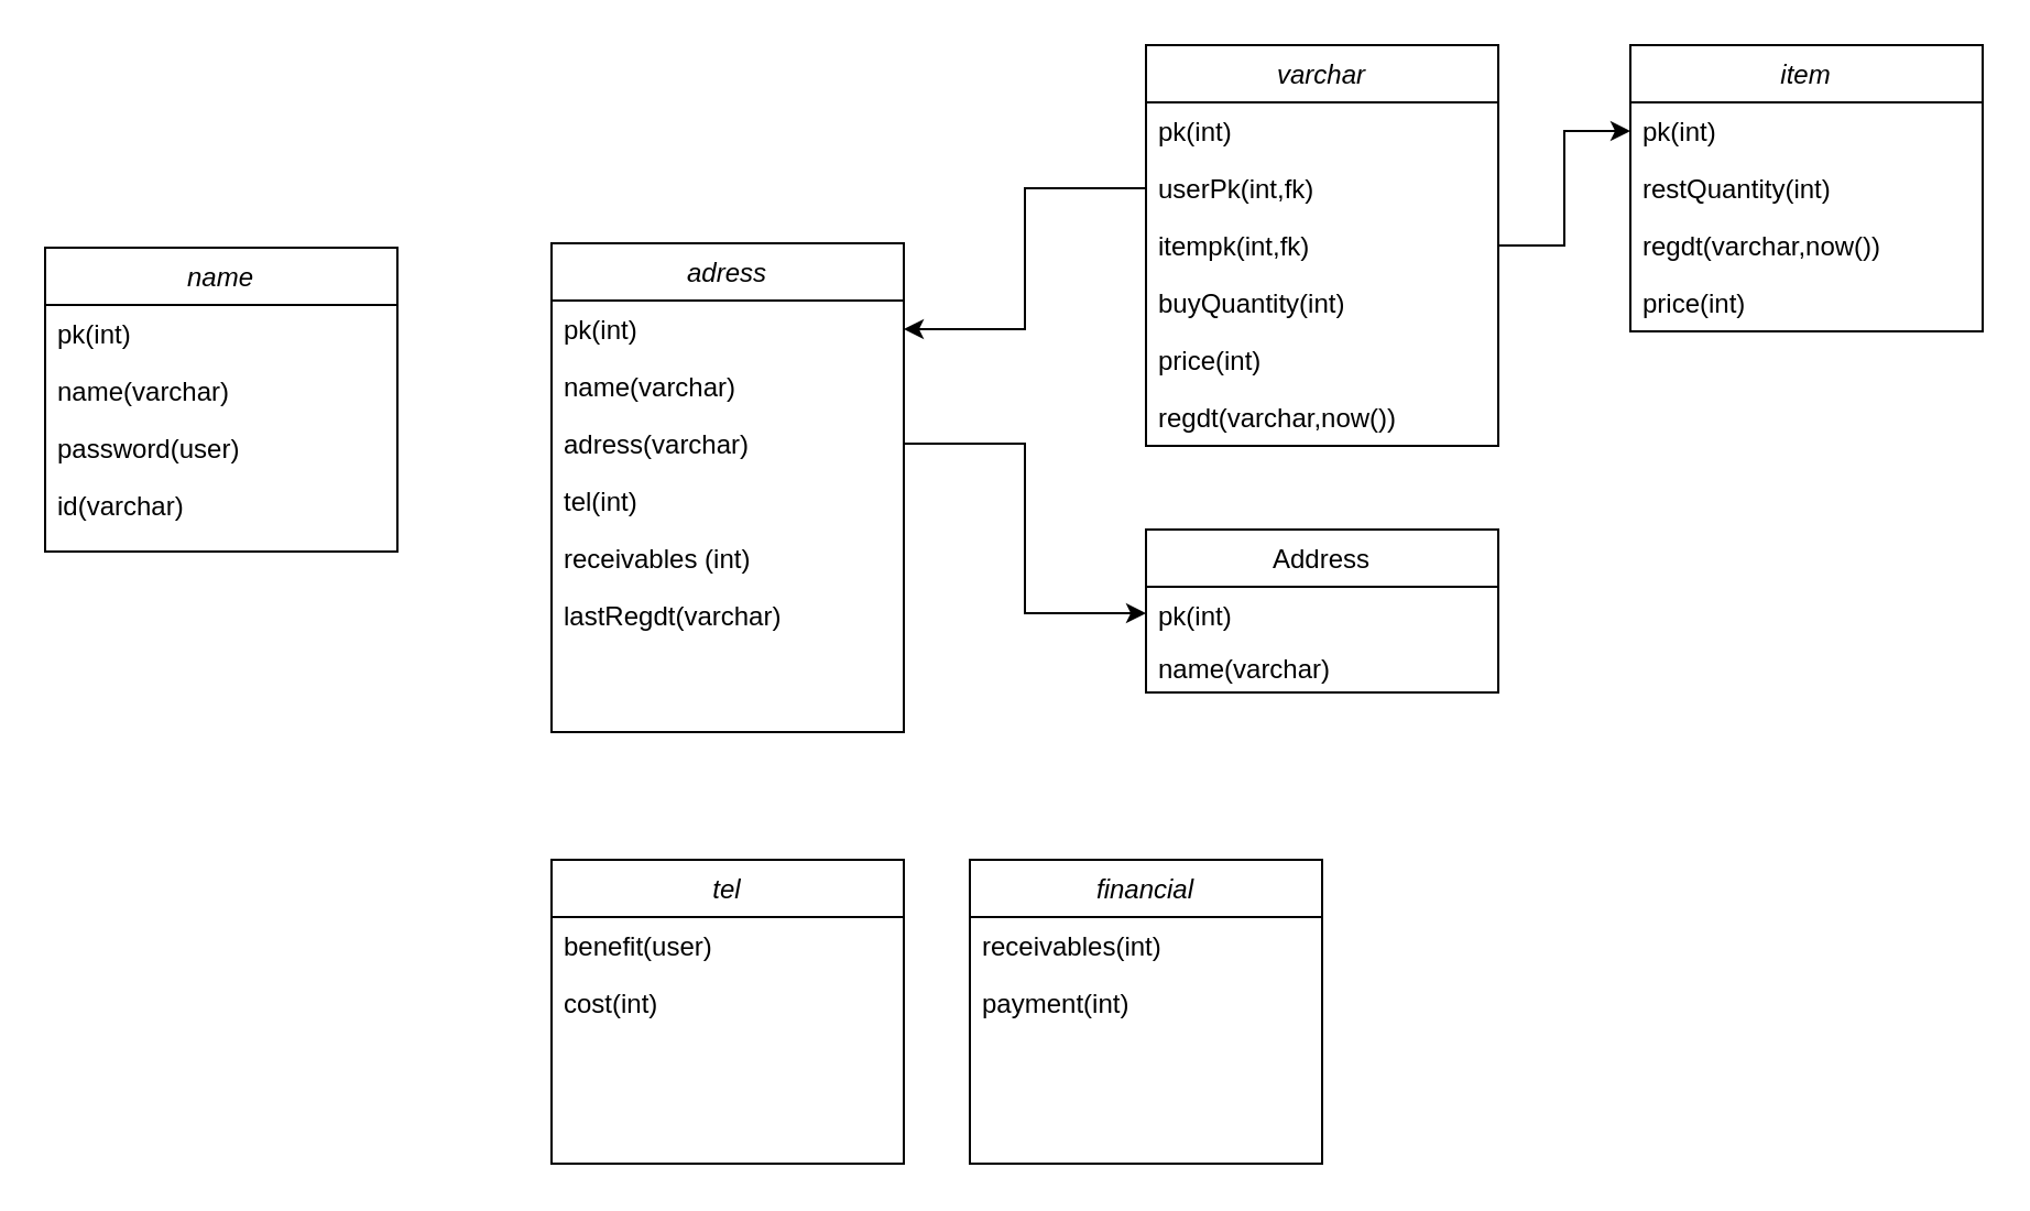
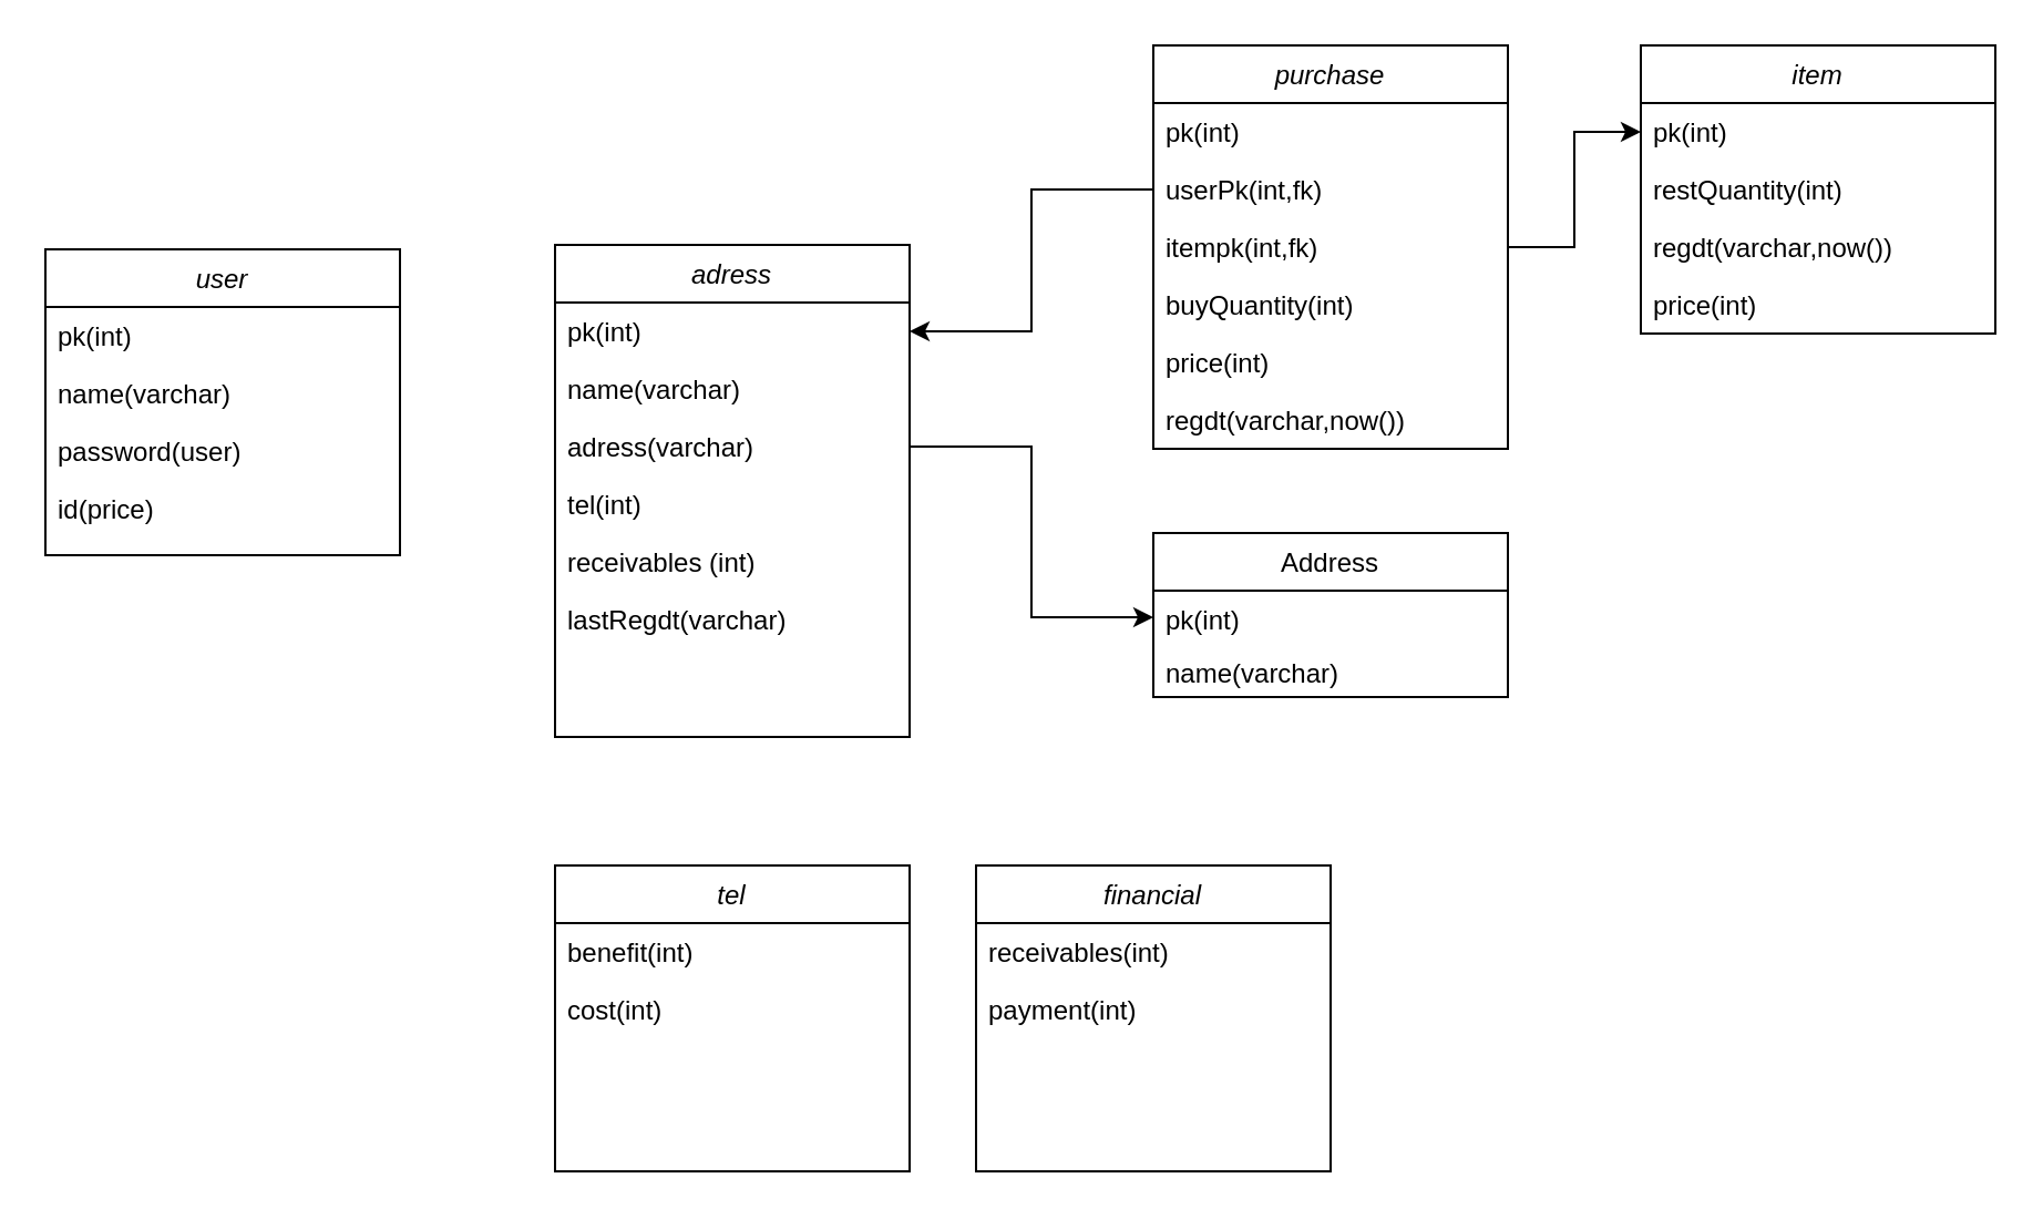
  <mxCell id="0" />
  <mxCell id="1" parent="0" />
  <mxCell id="2" value="adress" style="swimlane;fontStyle=2;align=center;verticalAlign=top;childLayout=stackLayout;horizontal=1;startSize=26;horizontalStack=0;resizeParent=1;resizeLast=0;collapsible=1;marginBottom=0;rounded=0;shadow=0;strokeWidth=1;" parent="1" vertex="1"><mxGeometry x="250" y="110" width="160" height="222" as="geometry"><mxRectangle x="220" y="120" width="160" height="26" as="alternateBounds" /></mxGeometry></mxCell>
  <mxCell id="3" value="pk(int)" style="text;align=left;verticalAlign=top;spacingLeft=4;spacingRight=4;overflow=hidden;rotatable=0;points=[[0,0.5],[1,0.5]];portConstraint=eastwest;" parent="2" vertex="1"><mxGeometry y="26" width="160" height="26" as="geometry" /></mxCell>
  <mxCell id="4" value="name(varchar)&#10;&#10;" style="text;align=left;verticalAlign=top;spacingLeft=4;spacingRight=4;overflow=hidden;rotatable=0;points=[[0,0.5],[1,0.5]];portConstraint=eastwest;rounded=0;shadow=0;html=0;" parent="2" vertex="1"><mxGeometry y="52" width="160" height="26" as="geometry" /></mxCell>
  <mxCell id="5" value="adress(varchar)" style="text;align=left;verticalAlign=top;spacingLeft=4;spacingRight=4;overflow=hidden;rotatable=0;points=[[0,0.5],[1,0.5]];portConstraint=eastwest;rounded=0;shadow=0;html=0;" vertex="1" parent="2"><mxGeometry y="78" width="160" height="26" as="geometry" /></mxCell>
  <mxCell id="6" value="tel(int)" style="text;align=left;verticalAlign=top;spacingLeft=4;spacingRight=4;overflow=hidden;rotatable=0;points=[[0,0.5],[1,0.5]];portConstraint=eastwest;rounded=0;shadow=0;html=0;" vertex="1" parent="2"><mxGeometry y="104" width="160" height="26" as="geometry" /></mxCell>
  <mxCell id="7" value="receivables (int)" style="text;align=left;verticalAlign=top;spacingLeft=4;spacingRight=4;overflow=hidden;rotatable=0;points=[[0,0.5],[1,0.5]];portConstraint=eastwest;rounded=0;shadow=0;html=0;" vertex="1" parent="2"><mxGeometry y="130" width="160" height="26" as="geometry" /></mxCell>
  <mxCell id="8" value="lastRegdt(varchar)" style="text;align=left;verticalAlign=top;spacingLeft=4;spacingRight=4;overflow=hidden;rotatable=0;points=[[0,0.5],[1,0.5]];portConstraint=eastwest;rounded=0;shadow=0;html=0;" vertex="1" parent="2"><mxGeometry y="156" width="160" height="26" as="geometry" /></mxCell>
  <mxCell id="9" value="Address" style="swimlane;fontStyle=0;align=center;verticalAlign=top;childLayout=stackLayout;horizontal=1;startSize=26;horizontalStack=0;resizeParent=1;resizeLast=0;collapsible=1;marginBottom=0;rounded=0;shadow=0;strokeWidth=1;" parent="1" vertex="1"><mxGeometry x="520" y="240" width="160" height="74" as="geometry"><mxRectangle x="550" y="140" width="160" height="26" as="alternateBounds" /></mxGeometry></mxCell>
  <mxCell id="10" value="pk(int)" style="text;align=left;verticalAlign=top;spacingLeft=4;spacingRight=4;overflow=hidden;rotatable=0;points=[[0,0.5],[1,0.5]];portConstraint=eastwest;rounded=0;shadow=0;html=0;" parent="9" vertex="1"><mxGeometry y="26" width="160" height="24" as="geometry" /></mxCell>
  <mxCell id="11" value="name(varchar)" style="text;align=left;verticalAlign=top;spacingLeft=4;spacingRight=4;overflow=hidden;rotatable=0;points=[[0,0.5],[1,0.5]];portConstraint=eastwest;rounded=0;shadow=0;html=0;" vertex="1" parent="9"><mxGeometry y="50" width="160" height="24" as="geometry" /></mxCell>
  <mxCell id="12" style="edgeStyle=orthogonalEdgeStyle;rounded=0;orthogonalLoop=1;jettySize=auto;html=1;entryX=0;entryY=0.5;entryDx=0;entryDy=0;" edge="1" parent="1" source="5" target="10"><mxGeometry relative="1" as="geometry" /></mxCell>
- <mxCell id="13" value="varchar" style="swimlane;fontStyle=2;align=center;verticalAlign=top;childLayout=stackLayout;horizontal=1;startSize=26;horizontalStack=0;resizeParent=1;resizeLast=0;collapsible=1;marginBottom=0;rounded=0;shadow=0;strokeWidth=1;" vertex="1" parent="1"><mxGeometry x="520" y="20" width="160" height="182" as="geometry"><mxRectangle x="220" y="120" width="160" height="26" as="alternateBounds" /></mxGeometry></mxCell>
+ <mxCell id="13" value="purchase" style="swimlane;fontStyle=2;align=center;verticalAlign=top;childLayout=stackLayout;horizontal=1;startSize=26;horizontalStack=0;resizeParent=1;resizeLast=0;collapsible=1;marginBottom=0;rounded=0;shadow=0;strokeWidth=1;" vertex="1" parent="1"><mxGeometry x="520" y="20" width="160" height="182" as="geometry"><mxRectangle x="220" y="120" width="160" height="26" as="alternateBounds" /></mxGeometry></mxCell>
  <mxCell id="14" value="pk(int)" style="text;align=left;verticalAlign=top;spacingLeft=4;spacingRight=4;overflow=hidden;rotatable=0;points=[[0,0.5],[1,0.5]];portConstraint=eastwest;" vertex="1" parent="13"><mxGeometry y="26" width="160" height="26" as="geometry" /></mxCell>
  <mxCell id="15" value="userPk(int,fk)" style="text;align=left;verticalAlign=top;spacingLeft=4;spacingRight=4;overflow=hidden;rotatable=0;points=[[0,0.5],[1,0.5]];portConstraint=eastwest;" vertex="1" parent="13"><mxGeometry y="52" width="160" height="26" as="geometry" /></mxCell>
  <mxCell id="16" value="itempk(int,fk)" style="text;align=left;verticalAlign=top;spacingLeft=4;spacingRight=4;overflow=hidden;rotatable=0;points=[[0,0.5],[1,0.5]];portConstraint=eastwest;" vertex="1" parent="13"><mxGeometry y="78" width="160" height="26" as="geometry" /></mxCell>
  <mxCell id="17" value="buyQuantity(int)" style="text;align=left;verticalAlign=top;spacingLeft=4;spacingRight=4;overflow=hidden;rotatable=0;points=[[0,0.5],[1,0.5]];portConstraint=eastwest;" vertex="1" parent="13"><mxGeometry y="104" width="160" height="26" as="geometry" /></mxCell>
  <mxCell id="18" value="price(int)" style="text;align=left;verticalAlign=top;spacingLeft=4;spacingRight=4;overflow=hidden;rotatable=0;points=[[0,0.5],[1,0.5]];portConstraint=eastwest;" vertex="1" parent="13"><mxGeometry y="130" width="160" height="26" as="geometry" /></mxCell>
  <mxCell id="19" value="regdt(varchar,now())" style="text;align=left;verticalAlign=top;spacingLeft=4;spacingRight=4;overflow=hidden;rotatable=0;points=[[0,0.5],[1,0.5]];portConstraint=eastwest;" vertex="1" parent="13"><mxGeometry y="156" width="160" height="26" as="geometry" /></mxCell>
  <mxCell id="20" style="edgeStyle=orthogonalEdgeStyle;rounded=0;orthogonalLoop=1;jettySize=auto;html=1;exitX=0;exitY=0.5;exitDx=0;exitDy=0;entryX=1;entryY=0.5;entryDx=0;entryDy=0;" edge="1" parent="1" source="15" target="3"><mxGeometry relative="1" as="geometry" /></mxCell>
  <mxCell id="21" value="item" style="swimlane;fontStyle=2;align=center;verticalAlign=top;childLayout=stackLayout;horizontal=1;startSize=26;horizontalStack=0;resizeParent=1;resizeLast=0;collapsible=1;marginBottom=0;rounded=0;shadow=0;strokeWidth=1;" vertex="1" parent="1"><mxGeometry x="740" y="20" width="160" height="130" as="geometry"><mxRectangle x="220" y="120" width="160" height="26" as="alternateBounds" /></mxGeometry></mxCell>
  <mxCell id="22" value="pk(int)" style="text;align=left;verticalAlign=top;spacingLeft=4;spacingRight=4;overflow=hidden;rotatable=0;points=[[0,0.5],[1,0.5]];portConstraint=eastwest;" vertex="1" parent="21"><mxGeometry y="26" width="160" height="26" as="geometry" /></mxCell>
  <mxCell id="23" value="restQuantity(int)" style="text;align=left;verticalAlign=top;spacingLeft=4;spacingRight=4;overflow=hidden;rotatable=0;points=[[0,0.5],[1,0.5]];portConstraint=eastwest;" vertex="1" parent="21"><mxGeometry y="52" width="160" height="26" as="geometry" /></mxCell>
  <mxCell id="24" value="regdt(varchar,now())" style="text;align=left;verticalAlign=top;spacingLeft=4;spacingRight=4;overflow=hidden;rotatable=0;points=[[0,0.5],[1,0.5]];portConstraint=eastwest;" vertex="1" parent="21"><mxGeometry y="78" width="160" height="26" as="geometry" /></mxCell>
  <mxCell id="25" value="price(int)" style="text;align=left;verticalAlign=top;spacingLeft=4;spacingRight=4;overflow=hidden;rotatable=0;points=[[0,0.5],[1,0.5]];portConstraint=eastwest;" vertex="1" parent="21"><mxGeometry y="104" width="160" height="26" as="geometry" /></mxCell>
- <mxCell id="26" value="name" style="swimlane;fontStyle=2;align=center;verticalAlign=top;childLayout=stackLayout;horizontal=1;startSize=26;horizontalStack=0;resizeParent=1;resizeLast=0;collapsible=1;marginBottom=0;rounded=0;shadow=0;strokeWidth=1;" vertex="1" parent="1"><mxGeometry x="20" y="112" width="160" height="138" as="geometry"><mxRectangle x="220" y="120" width="160" height="26" as="alternateBounds" /></mxGeometry></mxCell>
+ <mxCell id="26" value="user" style="swimlane;fontStyle=2;align=center;verticalAlign=top;childLayout=stackLayout;horizontal=1;startSize=26;horizontalStack=0;resizeParent=1;resizeLast=0;collapsible=1;marginBottom=0;rounded=0;shadow=0;strokeWidth=1;" vertex="1" parent="1"><mxGeometry x="20" y="112" width="160" height="138" as="geometry"><mxRectangle x="220" y="120" width="160" height="26" as="alternateBounds" /></mxGeometry></mxCell>
  <mxCell id="27" value="pk(int)" style="text;align=left;verticalAlign=top;spacingLeft=4;spacingRight=4;overflow=hidden;rotatable=0;points=[[0,0.5],[1,0.5]];portConstraint=eastwest;" vertex="1" parent="26"><mxGeometry y="26" width="160" height="26" as="geometry" /></mxCell>
  <mxCell id="28" value="name(varchar)&#10;&#10;" style="text;align=left;verticalAlign=top;spacingLeft=4;spacingRight=4;overflow=hidden;rotatable=0;points=[[0,0.5],[1,0.5]];portConstraint=eastwest;rounded=0;shadow=0;html=0;" vertex="1" parent="26"><mxGeometry y="52" width="160" height="26" as="geometry" /></mxCell>
  <mxCell id="29" value="password(user)" style="text;align=left;verticalAlign=top;spacingLeft=4;spacingRight=4;overflow=hidden;rotatable=0;points=[[0,0.5],[1,0.5]];portConstraint=eastwest;rounded=0;shadow=0;html=0;" vertex="1" parent="26"><mxGeometry y="78" width="160" height="26" as="geometry" /></mxCell>
- <mxCell id="30" value="id(varchar)" style="text;align=left;verticalAlign=top;spacingLeft=4;spacingRight=4;overflow=hidden;rotatable=0;points=[[0,0.5],[1,0.5]];portConstraint=eastwest;rounded=0;shadow=0;html=0;" vertex="1" parent="26"><mxGeometry y="104" width="160" height="26" as="geometry" /></mxCell>
+ <mxCell id="30" value="id(price)" style="text;align=left;verticalAlign=top;spacingLeft=4;spacingRight=4;overflow=hidden;rotatable=0;points=[[0,0.5],[1,0.5]];portConstraint=eastwest;rounded=0;shadow=0;html=0;" vertex="1" parent="26"><mxGeometry y="104" width="160" height="26" as="geometry" /></mxCell>
  <mxCell id="31" value="tel" style="swimlane;fontStyle=2;align=center;verticalAlign=top;childLayout=stackLayout;horizontal=1;startSize=26;horizontalStack=0;resizeParent=1;resizeLast=0;collapsible=1;marginBottom=0;rounded=0;shadow=0;strokeWidth=1;" vertex="1" parent="1"><mxGeometry x="250" y="390" width="160" height="138" as="geometry"><mxRectangle x="220" y="120" width="160" height="26" as="alternateBounds" /></mxGeometry></mxCell>
- <mxCell id="32" value="benefit(user)" style="text;align=left;verticalAlign=top;spacingLeft=4;spacingRight=4;overflow=hidden;rotatable=0;points=[[0,0.5],[1,0.5]];portConstraint=eastwest;" vertex="1" parent="31"><mxGeometry y="26" width="160" height="26" as="geometry" /></mxCell>
+ <mxCell id="32" value="benefit(int)" style="text;align=left;verticalAlign=top;spacingLeft=4;spacingRight=4;overflow=hidden;rotatable=0;points=[[0,0.5],[1,0.5]];portConstraint=eastwest;" vertex="1" parent="31"><mxGeometry y="26" width="160" height="26" as="geometry" /></mxCell>
  <mxCell id="33" value="cost(int)&#10;" style="text;align=left;verticalAlign=top;spacingLeft=4;spacingRight=4;overflow=hidden;rotatable=0;points=[[0,0.5],[1,0.5]];portConstraint=eastwest;rounded=0;shadow=0;html=0;" vertex="1" parent="31"><mxGeometry y="52" width="160" height="26" as="geometry" /></mxCell>
  <mxCell id="34" style="edgeStyle=orthogonalEdgeStyle;rounded=0;orthogonalLoop=1;jettySize=auto;html=1;exitX=1;exitY=0.5;exitDx=0;exitDy=0;entryX=0;entryY=0.5;entryDx=0;entryDy=0;" edge="1" parent="1" source="16" target="22"><mxGeometry relative="1" as="geometry" /></mxCell>
  <mxCell id="35" value="financial" style="swimlane;fontStyle=2;align=center;verticalAlign=top;childLayout=stackLayout;horizontal=1;startSize=26;horizontalStack=0;resizeParent=1;resizeLast=0;collapsible=1;marginBottom=0;rounded=0;shadow=0;strokeWidth=1;" vertex="1" parent="1"><mxGeometry x="440" y="390" width="160" height="138" as="geometry"><mxRectangle x="220" y="120" width="160" height="26" as="alternateBounds" /></mxGeometry></mxCell>
  <mxCell id="36" value="receivables(int)" style="text;align=left;verticalAlign=top;spacingLeft=4;spacingRight=4;overflow=hidden;rotatable=0;points=[[0,0.5],[1,0.5]];portConstraint=eastwest;" vertex="1" parent="35"><mxGeometry y="26" width="160" height="26" as="geometry" /></mxCell>
  <mxCell id="37" value="payment(int)" style="text;align=left;verticalAlign=top;spacingLeft=4;spacingRight=4;overflow=hidden;rotatable=0;points=[[0,0.5],[1,0.5]];portConstraint=eastwest;rounded=0;shadow=0;html=0;" vertex="1" parent="35"><mxGeometry y="52" width="160" height="26" as="geometry" /></mxCell>
